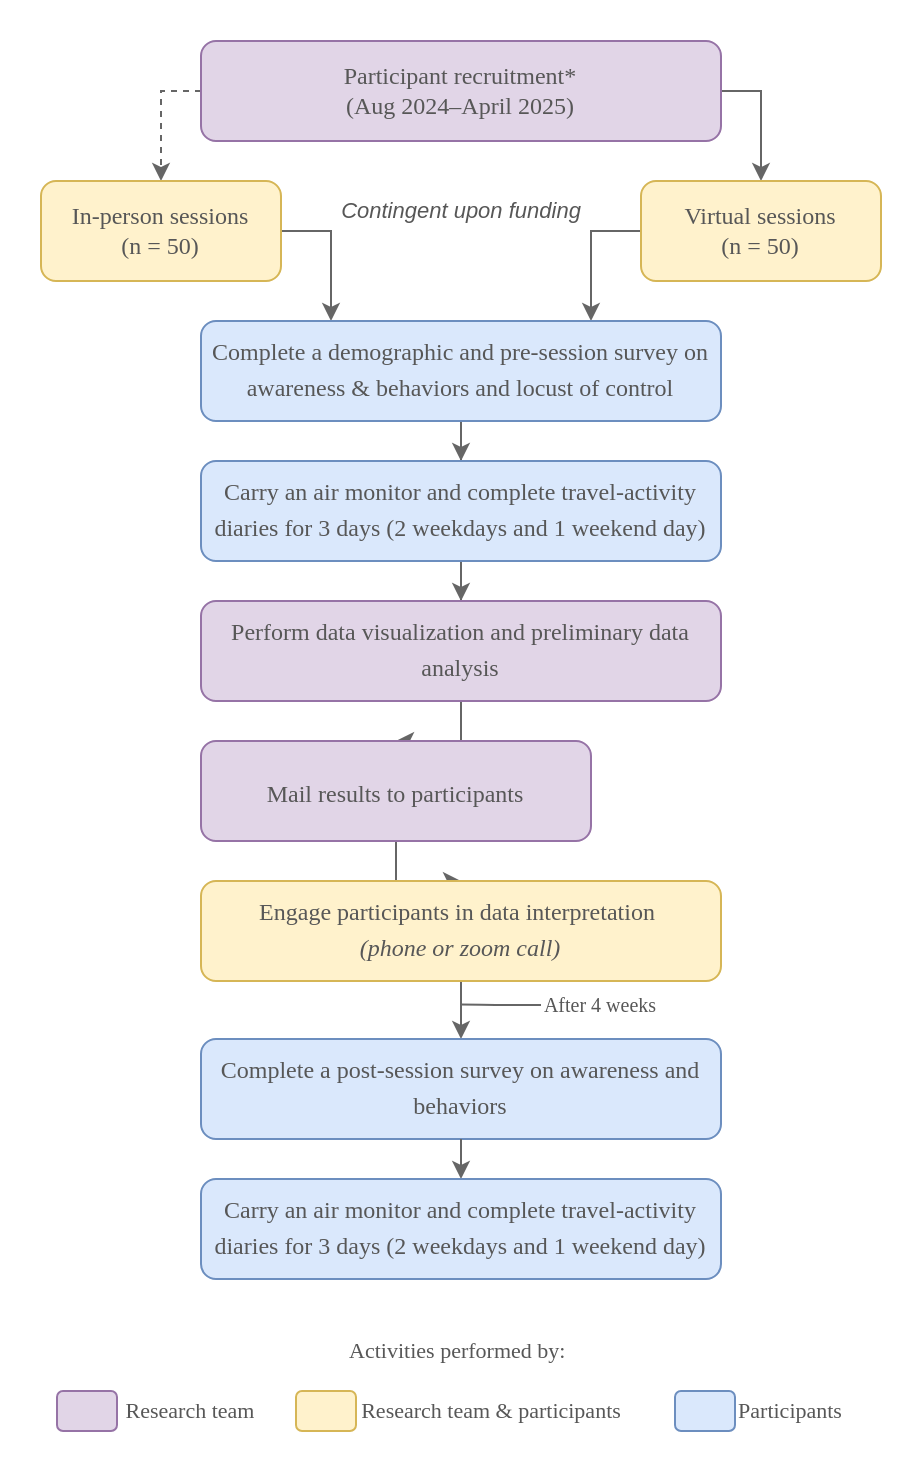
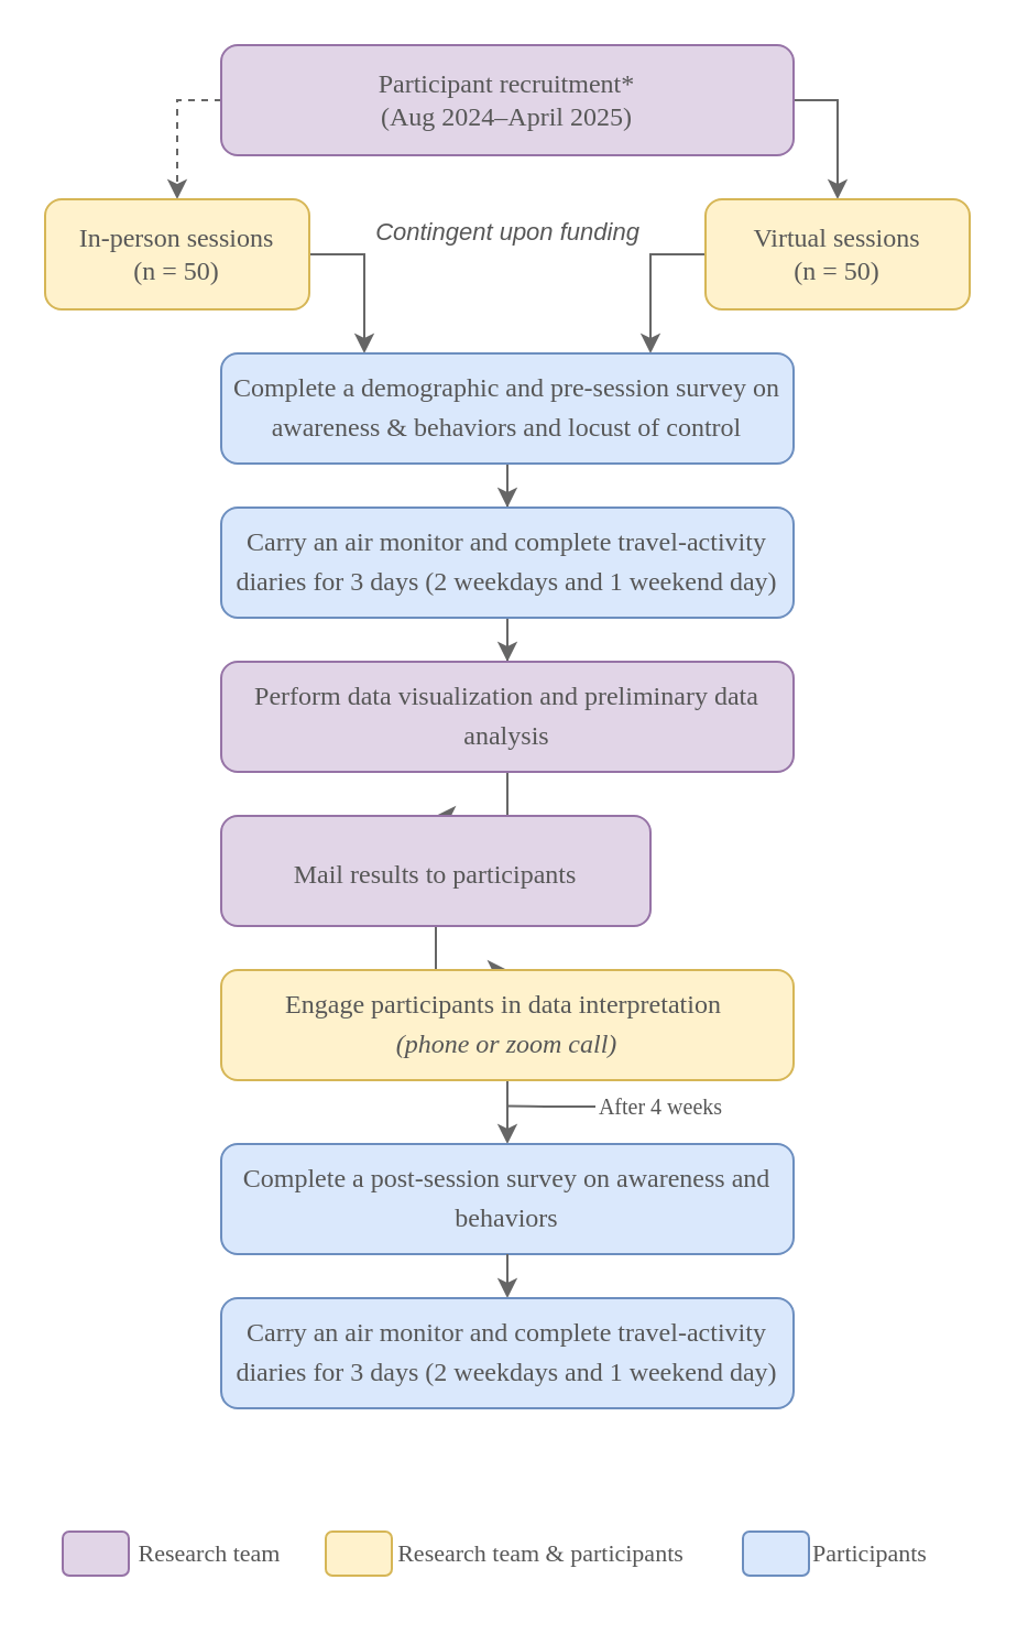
  <mxCell id="0" />
  <mxCell id="1" parent="0" />
  <mxCell id="2" style="edgeStyle=orthogonalEdgeStyle;rounded=0;orthogonalLoop=1;jettySize=auto;html=1;exitX=1;exitY=0.5;exitDx=0;exitDy=0;entryX=0.5;entryY=0;entryDx=0;entryDy=0;fontFamily=Times New Roman;fontSize=11;endArrow=classic;endFill=1;strokeColor=#666666;strokeWidth=1;fontColor=#575757;" edge="1" parent="1" source="4" target="8"><mxGeometry relative="1" as="geometry" /></mxCell>
  <mxCell id="3" style="edgeStyle=orthogonalEdgeStyle;rounded=0;orthogonalLoop=1;jettySize=auto;html=1;exitX=0;exitY=0.5;exitDx=0;exitDy=0;fontFamily=Times New Roman;fontSize=11;endArrow=classic;endFill=1;strokeColor=#666666;strokeWidth=1;fontColor=#575757;entryX=0.5;entryY=0;entryDx=0;entryDy=0;dashed=1;" edge="1" parent="1" source="4" target="6"><mxGeometry relative="1" as="geometry"><mxPoint x="80" y="80" as="targetPoint" /><Array as="points"><mxPoint x="80" y="45" /></Array></mxGeometry></mxCell>
  <mxCell id="4" value="&lt;font style=&quot;font-size: 12px;&quot;&gt;Participant recruitment*&lt;br&gt;(&lt;span style=&quot;text-align: start;&quot;&gt;Aug 2024–April&lt;/span&gt;&lt;span style=&quot;text-align: start;&quot;&gt;&amp;nbsp;&lt;/span&gt;&lt;span style=&quot;text-align: start;&quot;&gt;&lt;/span&gt;2025)&lt;/font&gt;" style="rounded=1;whiteSpace=wrap;html=1;fontFamily=Times New Roman;fillColor=#e1d5e7;strokeColor=#9673a6;fontColor=#575757;" vertex="1" parent="1"><mxGeometry x="100" y="20" width="260" height="50" as="geometry" /></mxCell>
  <mxCell id="5" style="edgeStyle=orthogonalEdgeStyle;rounded=0;orthogonalLoop=1;jettySize=auto;html=1;exitX=1;exitY=0.5;exitDx=0;exitDy=0;entryX=0.25;entryY=0;entryDx=0;entryDy=0;fontFamily=Times New Roman;fontSize=11;endArrow=classic;endFill=1;strokeColor=#666666;strokeWidth=1;fontColor=#575757;" edge="1" parent="1" source="6" target="10"><mxGeometry relative="1" as="geometry" /></mxCell>
  <mxCell id="6" value="&lt;div style=&quot;&quot;&gt;&lt;span style=&quot;background-color: initial;&quot;&gt;In-person sessions&lt;/span&gt;&lt;/div&gt;&lt;span style=&quot;&quot;&gt;&lt;font style=&quot;font-size: 12px;&quot;&gt;(n = 50)&lt;/font&gt;&lt;/span&gt;" style="rounded=1;whiteSpace=wrap;html=1;fontFamily=Times New Roman;fillColor=#fff2cc;strokeColor=#d6b656;fontColor=#575757;align=center;" vertex="1" parent="1"><mxGeometry x="20" y="90" width="120" height="50" as="geometry" /></mxCell>
  <mxCell id="7" style="edgeStyle=orthogonalEdgeStyle;rounded=0;orthogonalLoop=1;jettySize=auto;html=1;exitX=0;exitY=0.5;exitDx=0;exitDy=0;entryX=0.75;entryY=0;entryDx=0;entryDy=0;fontFamily=Times New Roman;fontSize=12;fontColor=#575757;strokeColor=#666666;" edge="1" parent="1" source="8" target="10"><mxGeometry relative="1" as="geometry" /></mxCell>
  <mxCell id="8" value="&lt;span style=&quot;text-align: start;&quot;&gt;&lt;font style=&quot;font-size: 12px;&quot;&gt;Virtual sessions &lt;br&gt;(n = 50)&lt;/font&gt;&lt;/span&gt;" style="rounded=1;whiteSpace=wrap;html=1;fontFamily=Times New Roman;fillColor=#fff2cc;strokeColor=#d6b656;fontColor=#575757;" vertex="1" parent="1"><mxGeometry x="320" y="90" width="120" height="50" as="geometry" /></mxCell>
  <mxCell id="9" value="" style="edgeStyle=orthogonalEdgeStyle;rounded=0;orthogonalLoop=1;jettySize=auto;html=1;fontFamily=Times New Roman;fontSize=12;fontColor=#575757;strokeColor=#666666;" edge="1" parent="1" source="10" target="12"><mxGeometry relative="1" as="geometry" /></mxCell>
  <mxCell id="10" value="&lt;span style=&quot;text-align: start;&quot;&gt;&lt;font style=&quot;font-size: 12px;&quot;&gt;Complete a demographic and pre-session survey on awareness &amp;amp; behaviors and locust of control&lt;/font&gt;&lt;/span&gt;&lt;span style=&quot;font-size: medium; text-align: start;&quot;&gt;&lt;/span&gt;" style="whiteSpace=wrap;html=1;rounded=1;fontFamily=Times New Roman;fillColor=#dae8fc;strokeColor=#6c8ebf;fontColor=#575757;" vertex="1" parent="1"><mxGeometry x="100" y="160" width="260" height="50" as="geometry" /></mxCell>
  <mxCell id="11" value="" style="edgeStyle=orthogonalEdgeStyle;rounded=0;orthogonalLoop=1;jettySize=auto;html=1;fontFamily=Times New Roman;fontSize=12;fontColor=#575757;strokeColor=#666666;" edge="1" parent="1" source="12" target="14"><mxGeometry relative="1" as="geometry" /></mxCell>
  <mxCell id="12" value="&lt;span style=&quot;text-align: start;&quot;&gt;&lt;font style=&quot;font-size: 12px;&quot;&gt;Carry an air monitor and complete travel-activity diaries for 3 days (2 weekdays and 1 weekend day)&lt;/font&gt;&lt;/span&gt;&lt;span style=&quot;font-size: medium; text-align: start;&quot;&gt;&lt;/span&gt;" style="whiteSpace=wrap;html=1;rounded=1;fontFamily=Times New Roman;fillColor=#dae8fc;strokeColor=#6c8ebf;fontColor=#575757;" vertex="1" parent="1"><mxGeometry x="100" y="230" width="260" height="50" as="geometry" /></mxCell>
  <mxCell id="13" value="" style="edgeStyle=orthogonalEdgeStyle;rounded=0;orthogonalLoop=1;jettySize=auto;html=1;fontFamily=Times New Roman;fontSize=12;fontColor=#575757;strokeColor=#666666;" edge="1" parent="1" source="14" target="16"><mxGeometry relative="1" as="geometry" /></mxCell>
  <mxCell id="14" value="&lt;span style=&quot;text-align: start; font-family: &amp;quot;Times New Roman&amp;quot;, serif;&quot;&gt;&lt;font style=&quot;font-size: 12px;&quot;&gt;Perform data visualization and preliminary data analysis&lt;/font&gt;&lt;/span&gt;&lt;span style=&quot;font-size: medium; text-align: start;&quot;&gt;&lt;/span&gt;" style="whiteSpace=wrap;html=1;rounded=1;fontFamily=Times New Roman;fillColor=#e1d5e7;strokeColor=#9673a6;fontColor=#575757;" vertex="1" parent="1"><mxGeometry x="100" y="300" width="260" height="50" as="geometry" /></mxCell>
  <mxCell id="15" value="" style="edgeStyle=orthogonalEdgeStyle;rounded=0;orthogonalLoop=1;jettySize=auto;html=1;fontFamily=Times New Roman;fontSize=12;fontColor=#575757;strokeColor=#666666;" edge="1" parent="1" source="16" target="18"><mxGeometry relative="1" as="geometry" /></mxCell>
  <mxCell id="16" value="&lt;span style=&quot;text-align: start; font-family: &amp;quot;Times New Roman&amp;quot;, serif;&quot;&gt;&lt;font style=&quot;font-size: 12px;&quot;&gt;Mail results to participants&lt;/font&gt;&lt;/span&gt;&lt;span style=&quot;font-size: medium; text-align: start;&quot;&gt;&lt;/span&gt;" style="whiteSpace=wrap;html=1;rounded=1;fontFamily=Times New Roman;fillColor=#e1d5e7;strokeColor=#9673a6;fontColor=#575757;" vertex="1" parent="1"><mxGeometry x="100" y="370" width="195" height="50" as="geometry" /></mxCell>
  <mxCell id="17" value="" style="edgeStyle=orthogonalEdgeStyle;rounded=0;orthogonalLoop=1;jettySize=auto;html=1;fontFamily=Times New Roman;fontSize=12;fontColor=#575757;strokeColor=#666666;" edge="1" parent="1" source="18" target="19"><mxGeometry relative="1" as="geometry" /></mxCell>
  <mxCell id="18" value="&lt;span style=&quot;text-align: start;&quot;&gt;&lt;font style=&quot;font-size: 12px;&quot;&gt;Engage participants in data interpretation&amp;nbsp;&lt;/font&gt;&lt;/span&gt;&lt;div&gt;&lt;span style=&quot;text-align: start;&quot;&gt;&lt;font style=&quot;font-size: 12px;&quot;&gt;&lt;i&gt;(phone or zoom call)&lt;/i&gt;&lt;/font&gt;&lt;/span&gt;&lt;span style=&quot;font-size: medium; text-align: start;&quot;&gt;&lt;/span&gt;&lt;/div&gt;" style="whiteSpace=wrap;html=1;rounded=1;fontFamily=Times New Roman;fillColor=#fff2cc;strokeColor=#d6b656;fontColor=#575757;" vertex="1" parent="1"><mxGeometry x="100" y="440" width="260" height="50" as="geometry" /></mxCell>
  <mxCell id="19" value="&lt;span style=&quot;text-align: start; font-family: &amp;quot;Times New Roman&amp;quot;, serif;&quot;&gt;&lt;font style=&quot;font-size: 12px;&quot;&gt;Complete a post-session survey on awareness and behaviors&lt;/font&gt;&lt;/span&gt;&lt;span style=&quot;font-size: medium; text-align: start;&quot;&gt;&lt;/span&gt;" style="whiteSpace=wrap;html=1;rounded=1;fontFamily=Times New Roman;fillColor=#dae8fc;strokeColor=#6c8ebf;fontColor=#575757;" vertex="1" parent="1"><mxGeometry x="100" y="519" width="260" height="50" as="geometry" /></mxCell>
  <mxCell id="20" style="edgeStyle=orthogonalEdgeStyle;rounded=1;orthogonalLoop=1;jettySize=auto;html=1;exitX=0;exitY=0.5;exitDx=0;exitDy=0;fontFamily=Times New Roman;fontSize=12;strokeColor=#666666;endArrow=none;endFill=0;fontColor=#575757;" edge="1" parent="1" source="21"><mxGeometry relative="1" as="geometry"><mxPoint x="230" y="501.789" as="targetPoint" /></mxGeometry></mxCell>
  <mxCell id="21" value="After 4 weeks" style="text;html=1;strokeColor=none;fillColor=none;align=center;verticalAlign=middle;whiteSpace=wrap;rounded=0;fontFamily=Times New Roman;fontSize=10;fontColor=#575757;" vertex="1" parent="1"><mxGeometry x="270" y="487" width="60" height="30" as="geometry" /></mxCell>
- <mxCell id="22" value="Activities performed by:&amp;nbsp;" style="text;html=1;strokeColor=none;fillColor=none;align=center;verticalAlign=middle;whiteSpace=wrap;rounded=0;fontFamily=Times New Roman;fontSize=11;fontColor=#575757;" vertex="1" parent="1"><mxGeometry x="100" y="660" width="260" height="30" as="geometry" /></mxCell>
  <mxCell id="23" value="Research team" style="text;html=1;strokeColor=none;fillColor=none;align=center;verticalAlign=middle;whiteSpace=wrap;rounded=0;fontFamily=Times New Roman;fontSize=11;fontColor=#575757;" vertex="1" parent="1"><mxGeometry x="50" y="690" width="90" height="30" as="geometry" /></mxCell>
  <mxCell id="24" value="Participants" style="text;html=1;strokeColor=none;fillColor=none;align=center;verticalAlign=middle;whiteSpace=wrap;rounded=0;fontFamily=Times New Roman;fontSize=11;fontColor=#575757;" vertex="1" parent="1"><mxGeometry x="350" y="690" width="90" height="30" as="geometry" /></mxCell>
  <mxCell id="25" value="&lt;span style=&quot;text-align: start; font-size: 11px;&quot;&gt;&lt;font style=&quot;font-size: 11px;&quot;&gt;Research team &amp;amp; participants&lt;/font&gt;&lt;/span&gt;&lt;span style=&quot;font-size: 11px; text-align: start;&quot;&gt;&lt;/span&gt;" style="text;html=1;strokeColor=none;fillColor=none;align=center;verticalAlign=middle;whiteSpace=wrap;rounded=0;fontFamily=Times New Roman;fontSize=11;fontColor=#575757;" vertex="1" parent="1"><mxGeometry x="177.5" y="690" width="135" height="30" as="geometry" /></mxCell>
  <mxCell id="26" value="" style="rounded=1;whiteSpace=wrap;html=1;fontFamily=Times New Roman;fontSize=11;fillColor=#e1d5e7;strokeColor=#9673a6;fontColor=#575757;" vertex="1" parent="1"><mxGeometry x="28" y="695" width="30" height="20" as="geometry" /></mxCell>
  <mxCell id="27" value="" style="rounded=1;whiteSpace=wrap;html=1;fontFamily=Times New Roman;fontSize=11;fillColor=#dae8fc;strokeColor=#6c8ebf;fontColor=#575757;" vertex="1" parent="1"><mxGeometry x="337" y="695" width="30" height="20" as="geometry" /></mxCell>
  <mxCell id="28" value="" style="rounded=1;whiteSpace=wrap;html=1;fontFamily=Times New Roman;fontSize=11;fillColor=#fff2cc;strokeColor=#d6b656;fontColor=#575757;" vertex="1" parent="1"><mxGeometry x="147.5" y="695" width="30" height="20" as="geometry" /></mxCell>
  <mxCell id="29" value="&lt;i style=&quot;font-size: 11px;&quot;&gt;&lt;font style=&quot;font-size: 11px;&quot;&gt;Contingent upon funding&lt;/font&gt;&lt;/i&gt;" style="text;html=1;align=center;verticalAlign=middle;resizable=0;points=[];autosize=1;strokeColor=none;fillColor=none;fontSize=11;fontColor=#575757;" vertex="1" parent="1"><mxGeometry x="160" y="90" width="140" height="30" as="geometry" /></mxCell>
  <mxCell id="30" value="" style="edgeStyle=orthogonalEdgeStyle;rounded=0;orthogonalLoop=1;jettySize=auto;html=1;fontFamily=Times New Roman;fontSize=12;fontColor=#575757;strokeColor=#666666;entryX=0.5;entryY=0;entryDx=0;entryDy=0;" edge="1" parent="1" target="31"><mxGeometry relative="1" as="geometry"><mxPoint x="230" y="569" as="sourcePoint" /><mxPoint x="230" y="580" as="targetPoint" /></mxGeometry></mxCell>
  <mxCell id="31" value="&lt;span style=&quot;text-align: start;&quot;&gt;&lt;font style=&quot;font-size: 12px;&quot;&gt;Carry an air monitor and complete travel-activity diaries for 3 days (2 weekdays and 1 weekend day)&lt;/font&gt;&lt;/span&gt;&lt;span style=&quot;font-size: medium; text-align: start;&quot;&gt;&lt;/span&gt;" style="whiteSpace=wrap;html=1;rounded=1;fontFamily=Times New Roman;fillColor=#dae8fc;strokeColor=#6c8ebf;fontColor=#575757;" vertex="1" parent="1"><mxGeometry x="100" y="589" width="260" height="50" as="geometry" /></mxCell>
